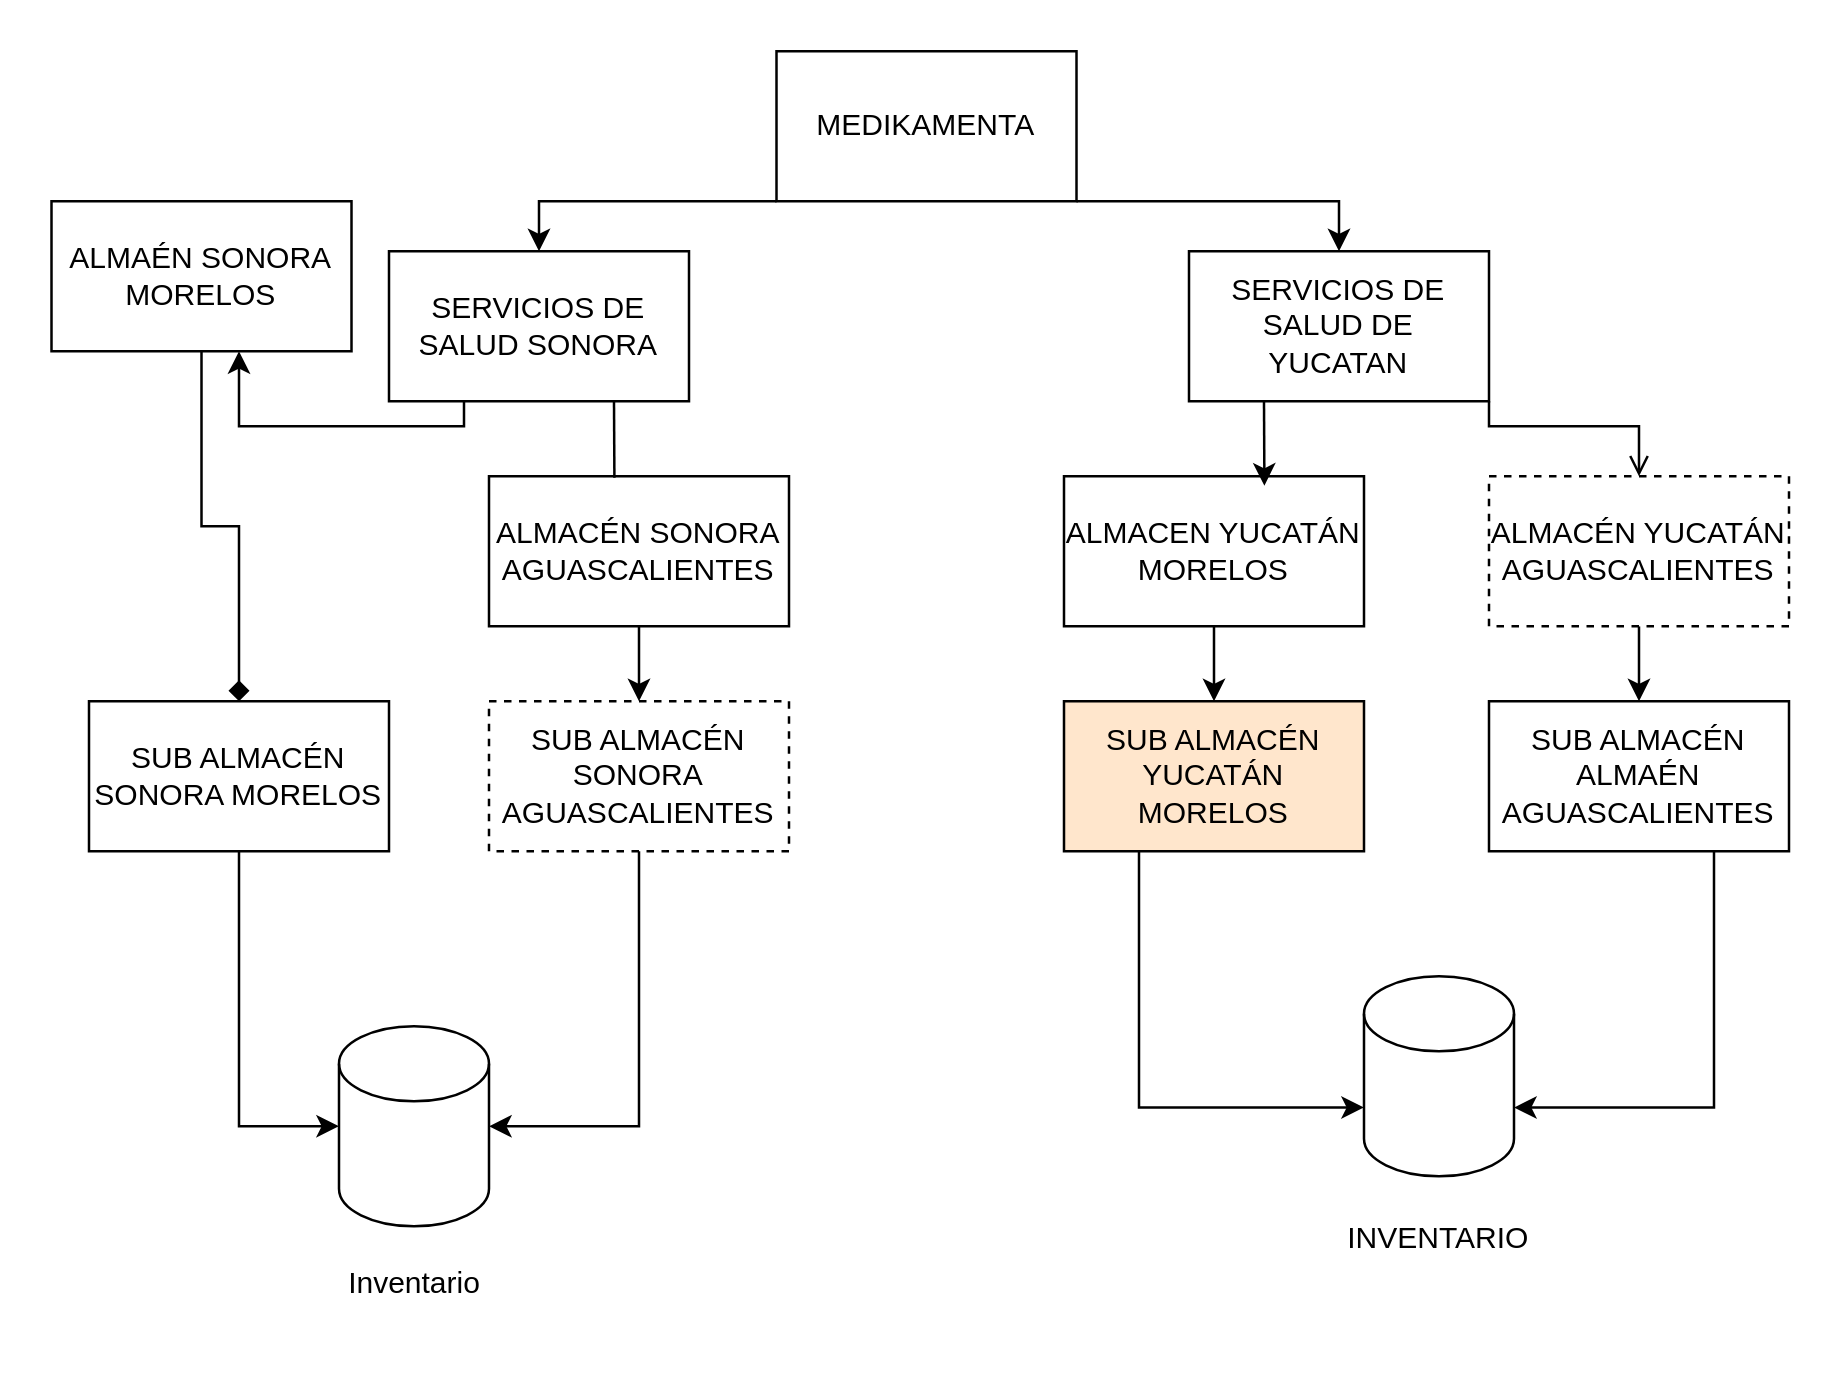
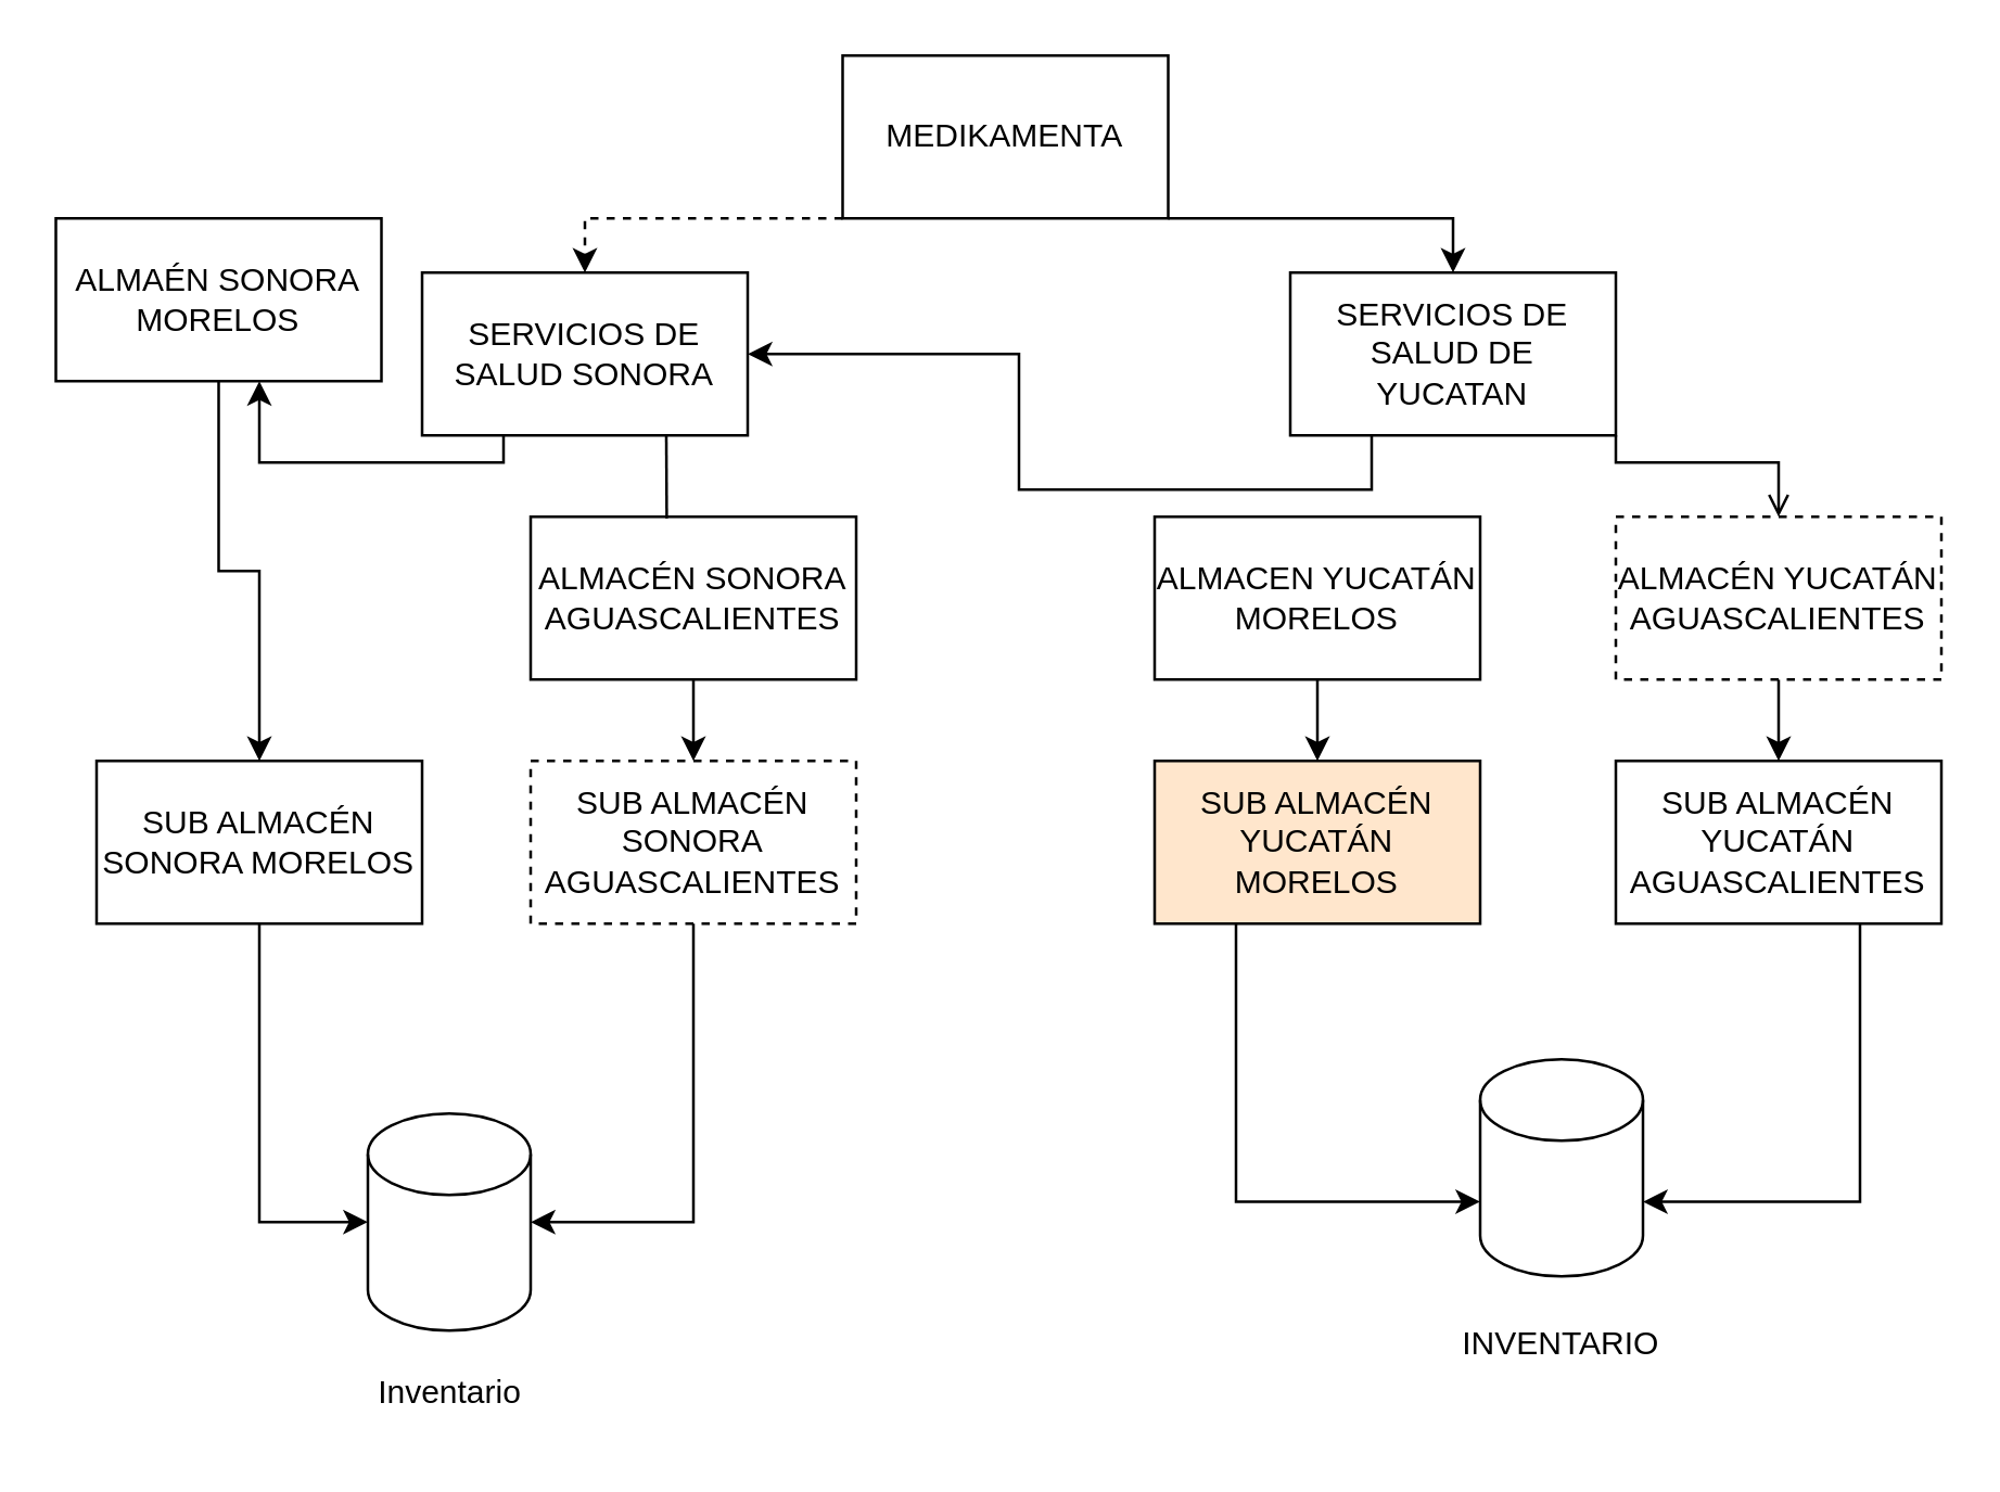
  <mxCell id="0" />
  <mxCell id="1" parent="0" />
- <mxCell id="2" style="edgeStyle=orthogonalEdgeStyle;rounded=0;orthogonalLoop=1;jettySize=auto;html=1;exitX=0;exitY=1;exitDx=0;exitDy=0;entryX=0.5;entryY=0;entryDx=0;entryDy=0;" edge="1" parent="1" source="4" target="6"><mxGeometry relative="1" as="geometry"><Array as="points"><mxPoint x="215" y="80" /></Array></mxGeometry></mxCell>
+ <mxCell id="2" style="edgeStyle=orthogonalEdgeStyle;rounded=0;orthogonalLoop=1;jettySize=auto;html=1;exitX=0;exitY=1;exitDx=0;exitDy=0;entryX=0.5;entryY=0;entryDx=0;entryDy=0;dashed=1;" edge="1" parent="1" source="4" target="6"><mxGeometry relative="1" as="geometry"><Array as="points"><mxPoint x="215" y="80" /></Array></mxGeometry></mxCell>
  <mxCell id="3" style="edgeStyle=orthogonalEdgeStyle;rounded=0;orthogonalLoop=1;jettySize=auto;html=1;exitX=1;exitY=1;exitDx=0;exitDy=0;entryX=0.5;entryY=0;entryDx=0;entryDy=0;" edge="1" parent="1" source="4" target="8"><mxGeometry relative="1" as="geometry"><Array as="points"><mxPoint x="535" y="80" /></Array></mxGeometry></mxCell>
  <mxCell id="4" value="MEDIKAMENTA" style="rounded=0;whiteSpace=wrap;html=1;" vertex="1" parent="1"><mxGeometry x="310" y="20" width="120" height="60" as="geometry" /></mxCell>
  <mxCell id="5" style="edgeStyle=orthogonalEdgeStyle;rounded=0;orthogonalLoop=1;jettySize=auto;html=1;exitX=0.25;exitY=1;exitDx=0;exitDy=0;" edge="1" parent="1" source="6" target="14"><mxGeometry relative="1" as="geometry"><Array as="points"><mxPoint x="185" y="170" /><mxPoint x="95" y="170" /></Array></mxGeometry></mxCell>
  <mxCell id="6" value="SERVICIOS DE SALUD SONORA" style="rounded=0;whiteSpace=wrap;html=1;" vertex="1" parent="1"><mxGeometry x="155" y="100" width="120" height="60" as="geometry" /></mxCell>
  <mxCell id="7" style="edgeStyle=orthogonalEdgeStyle;rounded=0;orthogonalLoop=1;jettySize=auto;html=1;exitX=1;exitY=1;exitDx=0;exitDy=0;entryX=0.5;entryY=0;entryDx=0;entryDy=0;endArrow=open;" edge="1" parent="1" source="8" target="12"><mxGeometry relative="1" as="geometry"><Array as="points"><mxPoint x="595" y="170" /><mxPoint x="655" y="170" /></Array></mxGeometry></mxCell>
  <mxCell id="8" value="SERVICIOS DE SALUD DE YUCATAN" style="rounded=0;whiteSpace=wrap;html=1;" vertex="1" parent="1"><mxGeometry x="475" y="100" width="120" height="60" as="geometry" /></mxCell>
  <mxCell id="9" value="" style="edgeStyle=orthogonalEdgeStyle;rounded=0;orthogonalLoop=1;jettySize=auto;html=1;" edge="1" parent="1" source="10" target="19"><mxGeometry relative="1" as="geometry" /></mxCell>
  <mxCell id="10" value="ALMACEN YUCATÁN MORELOS" style="rounded=0;whiteSpace=wrap;html=1;" vertex="1" parent="1"><mxGeometry x="425" y="190" width="120" height="60" as="geometry" /></mxCell>
  <mxCell id="11" value="" style="edgeStyle=orthogonalEdgeStyle;rounded=0;orthogonalLoop=1;jettySize=auto;html=1;" edge="1" parent="1" source="12" target="20"><mxGeometry relative="1" as="geometry" /></mxCell>
  <mxCell id="12" value="ALMACÉN YUCATÁN AGUASCALIENTES" style="rounded=0;whiteSpace=wrap;html=1;dashed=1;" vertex="1" parent="1"><mxGeometry x="595" y="190" width="120" height="60" as="geometry" /></mxCell>
- <mxCell id="13" value="" style="edgeStyle=orthogonalEdgeStyle;rounded=0;orthogonalLoop=1;jettySize=auto;html=1;endArrow=diamond;" edge="1" parent="1" source="14" target="17"><mxGeometry relative="1" as="geometry" /></mxCell>
+ <mxCell id="13" value="" style="edgeStyle=orthogonalEdgeStyle;rounded=0;orthogonalLoop=1;jettySize=auto;html=1;" edge="1" parent="1" source="14" target="17"><mxGeometry relative="1" as="geometry" /></mxCell>
  <mxCell id="14" value="ALMAÉN SONORA MORELOS" style="rounded=0;whiteSpace=wrap;html=1;" vertex="1" parent="1"><mxGeometry x="20" y="80" width="120" height="60" as="geometry" /></mxCell>
  <mxCell id="15" value="" style="edgeStyle=orthogonalEdgeStyle;rounded=0;orthogonalLoop=1;jettySize=auto;html=1;" edge="1" parent="1" source="16" target="18"><mxGeometry relative="1" as="geometry" /></mxCell>
  <mxCell id="16" value="ALMACÉN SONORA AGUASCALIENTES" style="rounded=0;whiteSpace=wrap;html=1;" vertex="1" parent="1"><mxGeometry x="195" y="190" width="120" height="60" as="geometry" /></mxCell>
  <mxCell id="17" value="SUB ALMACÉN SONORA MORELOS" style="rounded=0;whiteSpace=wrap;html=1;" vertex="1" parent="1"><mxGeometry x="35" y="280" width="120" height="60" as="geometry" /></mxCell>
  <mxCell id="18" value="SUB ALMACÉN SONORA AGUASCALIENTES" style="rounded=0;whiteSpace=wrap;html=1;dashed=1;" vertex="1" parent="1"><mxGeometry x="195" y="280" width="120" height="60" as="geometry" /></mxCell>
  <mxCell id="19" value="SUB ALMACÉN YUCATÁN MORELOS" style="rounded=0;whiteSpace=wrap;html=1;fillColor=#ffe6cc;" vertex="1" parent="1"><mxGeometry x="425" y="280" width="120" height="60" as="geometry" /></mxCell>
- <mxCell id="20" value="SUB ALMACÉN ALMAÉN AGUASCALIENTES" style="rounded=0;whiteSpace=wrap;html=1;" vertex="1" parent="1"><mxGeometry x="595" y="280" width="120" height="60" as="geometry" /></mxCell>
+ <mxCell id="20" value="SUB ALMACÉN YUCATÁN AGUASCALIENTES" style="rounded=0;whiteSpace=wrap;html=1;" vertex="1" parent="1"><mxGeometry x="595" y="280" width="120" height="60" as="geometry" /></mxCell>
  <mxCell id="21" style="edgeStyle=orthogonalEdgeStyle;rounded=0;orthogonalLoop=1;jettySize=auto;html=1;exitX=0.75;exitY=1;exitDx=0;exitDy=0;entryX=0.418;entryY=0.01;entryDx=0;entryDy=0;entryPerimeter=0;endArrow=none;" edge="1" parent="1" source="6" target="16"><mxGeometry relative="1" as="geometry" /></mxCell>
- <mxCell id="22" style="edgeStyle=orthogonalEdgeStyle;rounded=0;orthogonalLoop=1;jettySize=auto;html=1;exitX=0.25;exitY=1;exitDx=0;exitDy=0;entryX=0.668;entryY=0.063;entryDx=0;entryDy=0;entryPerimeter=0;" edge="1" parent="1" source="8" target="10"><mxGeometry relative="1" as="geometry" /></mxCell>
+ <mxCell id="22" style="edgeStyle=orthogonalEdgeStyle;rounded=0;orthogonalLoop=1;jettySize=auto;html=1;exitX=0.25;exitY=1;exitDx=0;exitDy=0;" edge="1" parent="1" source="8" target="6"><mxGeometry relative="1" as="geometry" /></mxCell>
  <mxCell id="23" value="" style="shape=cylinder3;whiteSpace=wrap;html=1;boundedLbl=1;backgroundOutline=1;size=15;" vertex="1" parent="1"><mxGeometry x="545" y="390" width="60" height="80" as="geometry" /></mxCell>
  <mxCell id="24" value="" style="shape=cylinder3;whiteSpace=wrap;html=1;boundedLbl=1;backgroundOutline=1;size=15;" vertex="1" parent="1"><mxGeometry x="135" y="410" width="60" height="80" as="geometry" /></mxCell>
  <mxCell id="25" style="edgeStyle=orthogonalEdgeStyle;rounded=0;orthogonalLoop=1;jettySize=auto;html=1;exitX=0.5;exitY=1;exitDx=0;exitDy=0;entryX=1;entryY=0.5;entryDx=0;entryDy=0;entryPerimeter=0;" edge="1" parent="1" source="18" target="24"><mxGeometry relative="1" as="geometry" /></mxCell>
  <mxCell id="26" style="edgeStyle=orthogonalEdgeStyle;rounded=0;orthogonalLoop=1;jettySize=auto;html=1;exitX=0.5;exitY=1;exitDx=0;exitDy=0;entryX=0;entryY=0.5;entryDx=0;entryDy=0;entryPerimeter=0;" edge="1" parent="1" source="17" target="24"><mxGeometry relative="1" as="geometry" /></mxCell>
  <mxCell id="27" style="edgeStyle=orthogonalEdgeStyle;rounded=0;orthogonalLoop=1;jettySize=auto;html=1;exitX=0.75;exitY=1;exitDx=0;exitDy=0;entryX=1;entryY=0;entryDx=0;entryDy=52.5;entryPerimeter=0;" edge="1" parent="1" source="20" target="23"><mxGeometry relative="1" as="geometry" /></mxCell>
  <mxCell id="28" style="edgeStyle=orthogonalEdgeStyle;rounded=0;orthogonalLoop=1;jettySize=auto;html=1;exitX=0.25;exitY=1;exitDx=0;exitDy=0;entryX=0;entryY=0;entryDx=0;entryDy=52.5;entryPerimeter=0;" edge="1" parent="1" source="19" target="23"><mxGeometry relative="1" as="geometry" /></mxCell>
  <mxCell id="29" value="Inventario" style="text;html=1;align=center;verticalAlign=middle;resizable=0;points=[];autosize=1;strokeColor=none;fillColor=none;" vertex="1" parent="1"><mxGeometry x="125" y="498" width="80" height="30" as="geometry" /></mxCell>
  <mxCell id="30" value="INVENTARIO" style="text;html=1;align=center;verticalAlign=middle;whiteSpace=wrap;rounded=0;" vertex="1" parent="1"><mxGeometry x="545" y="480" width="60" height="30" as="geometry" /></mxCell>
